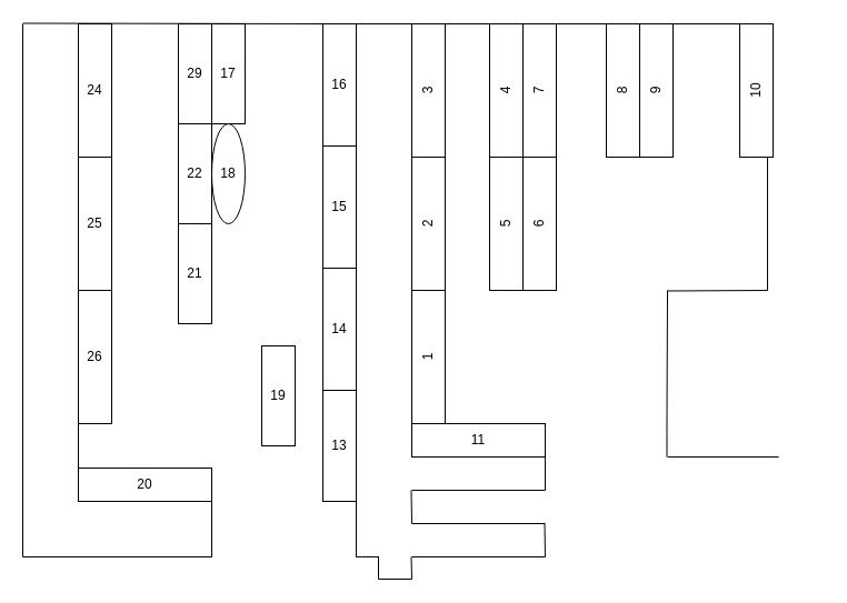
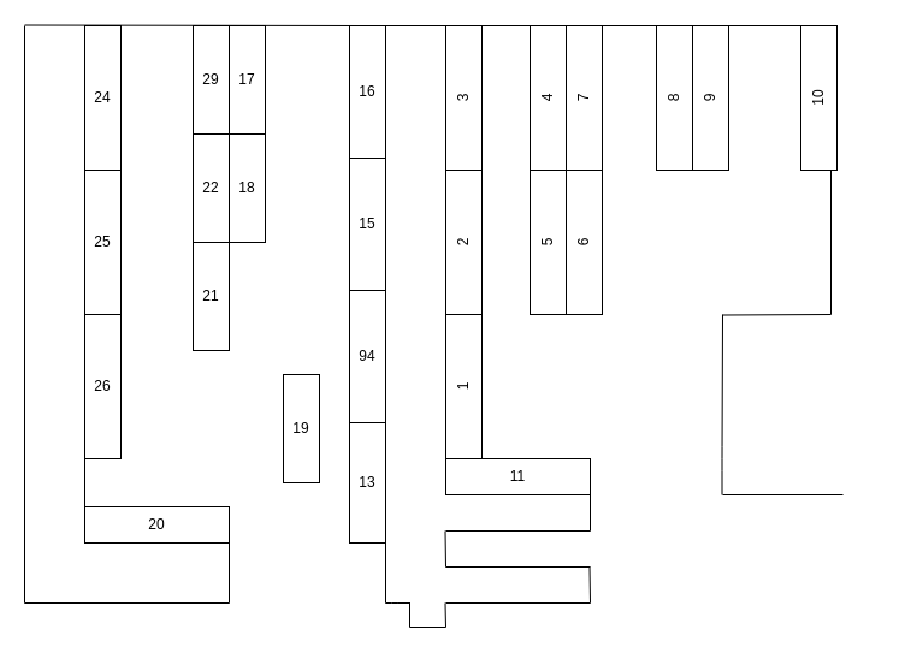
  <mxCell id="0" />
  <mxCell id="1" parent="0" />
  <mxCell id="2" value="11" style="rounded=0;whiteSpace=wrap;html=1;" vertex="1" parent="1"><mxGeometry x="370" y="381" width="120" height="30" as="geometry" /></mxCell>
  <mxCell id="3" value="1" style="rounded=0;whiteSpace=wrap;html=1;rotation=-90;" vertex="1" parent="1"><mxGeometry x="325" y="306" width="120" height="30" as="geometry" /></mxCell>
  <mxCell id="4" value="2" style="rounded=0;whiteSpace=wrap;html=1;rotation=-90;" vertex="1" parent="1"><mxGeometry x="325" y="186" width="120" height="30" as="geometry" /></mxCell>
  <mxCell id="5" value="3" style="rounded=0;whiteSpace=wrap;html=1;rotation=-90;" vertex="1" parent="1"><mxGeometry x="325" y="66" width="120" height="30" as="geometry" /></mxCell>
  <mxCell id="6" value="6" style="rounded=0;whiteSpace=wrap;html=1;rotation=-90;" vertex="1" parent="1"><mxGeometry x="425" y="186" width="120" height="30" as="geometry" /></mxCell>
  <mxCell id="7" value="5" style="rounded=0;whiteSpace=wrap;html=1;rotation=-90;" vertex="1" parent="1"><mxGeometry x="395" y="186" width="120" height="30" as="geometry" /></mxCell>
  <mxCell id="8" value="7" style="rounded=0;whiteSpace=wrap;html=1;rotation=-90;" vertex="1" parent="1"><mxGeometry x="425" y="66" width="120" height="30" as="geometry" /></mxCell>
  <mxCell id="9" value="4" style="rounded=0;whiteSpace=wrap;html=1;rotation=-90;" vertex="1" parent="1"><mxGeometry x="395" y="66" width="120" height="30" as="geometry" /></mxCell>
  <mxCell id="10" value="8" style="rounded=0;whiteSpace=wrap;html=1;rotation=-90;" vertex="1" parent="1"><mxGeometry x="500" y="66" width="120" height="30" as="geometry" /></mxCell>
  <mxCell id="11" value="9" style="rounded=0;whiteSpace=wrap;html=1;rotation=-90;" vertex="1" parent="1"><mxGeometry x="530" y="66" width="120" height="30" as="geometry" /></mxCell>
  <mxCell id="12" value="" style="endArrow=none;html=1;" edge="1" parent="1"><mxGeometry width="50" height="50" relative="1" as="geometry"><mxPoint x="600" y="411" as="sourcePoint" /><mxPoint x="700" y="411" as="targetPoint" /></mxGeometry></mxCell>
  <mxCell id="13" value="" style="endArrow=none;html=1;" edge="1" parent="1"><mxGeometry width="50" height="50" relative="1" as="geometry"><mxPoint x="599.5" y="411" as="sourcePoint" /><mxPoint x="600" y="261" as="targetPoint" /><Array as="points"><mxPoint x="599.5" y="381" /></Array></mxGeometry></mxCell>
  <mxCell id="14" value="" style="endArrow=none;html=1;" edge="1" parent="1"><mxGeometry width="50" height="50" relative="1" as="geometry"><mxPoint x="600" y="261.5" as="sourcePoint" /><mxPoint x="690" y="261" as="targetPoint" /></mxGeometry></mxCell>
  <mxCell id="15" value="" style="endArrow=none;html=1;targetPerimeterSpacing=0;" edge="1" parent="1"><mxGeometry width="50" height="50" relative="1" as="geometry"><mxPoint x="690" y="261" as="sourcePoint" /><mxPoint x="690" y="141" as="targetPoint" /></mxGeometry></mxCell>
  <mxCell id="16" value="10" style="rounded=0;whiteSpace=wrap;html=1;rotation=-90;" vertex="1" parent="1"><mxGeometry x="620" y="66" width="120" height="30" as="geometry" /></mxCell>
  <mxCell id="17" value="" style="endArrow=none;html=1;" edge="1" parent="1"><mxGeometry width="50" height="50" relative="1" as="geometry"><mxPoint x="395" y="21" as="sourcePoint" /><mxPoint x="670" y="21" as="targetPoint" /></mxGeometry></mxCell>
  <mxCell id="18" value="" style="endArrow=none;html=1;" edge="1" parent="1"><mxGeometry width="50" height="50" relative="1" as="geometry"><mxPoint x="490" y="441" as="sourcePoint" /><mxPoint x="490" y="411" as="targetPoint" /></mxGeometry></mxCell>
  <mxCell id="19" value="" style="endArrow=none;html=1;" edge="1" parent="1"><mxGeometry width="50" height="50" relative="1" as="geometry"><mxPoint x="370" y="441" as="sourcePoint" /><mxPoint x="490" y="441" as="targetPoint" /></mxGeometry></mxCell>
  <mxCell id="20" value="" style="endArrow=none;html=1;" edge="1" parent="1"><mxGeometry width="50" height="50" relative="1" as="geometry"><mxPoint x="370" y="471" as="sourcePoint" /><mxPoint x="369.5" y="441" as="targetPoint" /></mxGeometry></mxCell>
  <mxCell id="21" value="" style="endArrow=none;html=1;" edge="1" parent="1"><mxGeometry width="50" height="50" relative="1" as="geometry"><mxPoint x="370" y="471" as="sourcePoint" /><mxPoint x="490" y="471" as="targetPoint" /><Array as="points" /></mxGeometry></mxCell>
  <mxCell id="22" value="" style="endArrow=none;html=1;" edge="1" parent="1"><mxGeometry width="50" height="50" relative="1" as="geometry"><mxPoint x="490" y="501" as="sourcePoint" /><mxPoint x="489.5" y="471" as="targetPoint" /></mxGeometry></mxCell>
  <mxCell id="23" value="" style="endArrow=none;html=1;" edge="1" parent="1"><mxGeometry width="50" height="50" relative="1" as="geometry"><mxPoint x="370" y="501" as="sourcePoint" /><mxPoint x="490" y="501" as="targetPoint" /><Array as="points" /></mxGeometry></mxCell>
  <mxCell id="24" value="" style="endArrow=none;html=1;" edge="1" parent="1"><mxGeometry width="50" height="50" relative="1" as="geometry"><mxPoint x="370" y="521" as="sourcePoint" /><mxPoint x="369.5" y="501" as="targetPoint" /></mxGeometry></mxCell>
  <mxCell id="25" value="" style="endArrow=none;html=1;" edge="1" parent="1"><mxGeometry width="50" height="50" relative="1" as="geometry"><mxPoint x="340" y="521" as="sourcePoint" /><mxPoint x="370" y="521" as="targetPoint" /></mxGeometry></mxCell>
  <mxCell id="26" value="" style="endArrow=none;html=1;" edge="1" parent="1"><mxGeometry width="50" height="50" relative="1" as="geometry"><mxPoint x="340" y="521" as="sourcePoint" /><mxPoint x="340" y="501" as="targetPoint" /></mxGeometry></mxCell>
  <mxCell id="27" value="" style="endArrow=none;html=1;" edge="1" parent="1"><mxGeometry width="50" height="50" relative="1" as="geometry"><mxPoint x="340.5" y="501" as="sourcePoint" /><mxPoint x="320" y="501" as="targetPoint" /><Array as="points"><mxPoint x="330.5" y="501" /></Array></mxGeometry></mxCell>
  <mxCell id="28" value="" style="endArrow=none;html=1;exitX=1;exitY=0.25;exitDx=0;exitDy=0;" edge="1" parent="1" source="5"><mxGeometry width="50" height="50" relative="1" as="geometry"><mxPoint x="360" y="21" as="sourcePoint" /><mxPoint x="320" y="21" as="targetPoint" /><Array as="points"><mxPoint x="340.5" y="21" /></Array></mxGeometry></mxCell>
  <mxCell id="29" value="13" style="rounded=0;whiteSpace=wrap;html=1;" vertex="1" parent="1"><mxGeometry x="290" y="351" width="30" height="100" as="geometry" /></mxCell>
  <mxCell id="30" value="15" style="rounded=0;whiteSpace=wrap;html=1;" vertex="1" parent="1"><mxGeometry x="290" y="131" width="30" height="110" as="geometry" /></mxCell>
  <mxCell id="31" value="16" style="rounded=0;whiteSpace=wrap;html=1;" vertex="1" parent="1"><mxGeometry x="290" y="21" width="30" height="110" as="geometry" /></mxCell>
- <mxCell id="32" value="14" style="rounded=0;whiteSpace=wrap;html=1;" vertex="1" parent="1"><mxGeometry x="290" y="241" width="30" height="110" as="geometry" /></mxCell>
+ <mxCell id="32" value="94" style="rounded=0;whiteSpace=wrap;html=1;" vertex="1" parent="1"><mxGeometry x="290" y="241" width="30" height="110" as="geometry" /></mxCell>
  <mxCell id="33" value="" style="endArrow=none;html=1;" edge="1" parent="1"><mxGeometry width="50" height="50" relative="1" as="geometry"><mxPoint x="320" y="501" as="sourcePoint" /><mxPoint x="320" y="441" as="targetPoint" /></mxGeometry></mxCell>
  <mxCell id="34" value="17" style="rounded=0;whiteSpace=wrap;html=1;" vertex="1" parent="1"><mxGeometry x="190" y="21" width="30" height="90" as="geometry" /></mxCell>
- <mxCell id="35" value="18" style="ellipse;whiteSpace=wrap;html=1;" vertex="1" parent="1"><mxGeometry x="190" y="111" width="30" height="90" as="geometry" /></mxCell>
+ <mxCell id="35" value="18" style="rounded=0;whiteSpace=wrap;html=1;" vertex="1" parent="1"><mxGeometry x="190" y="111" width="30" height="90" as="geometry" /></mxCell>
  <mxCell id="36" value="19" style="rounded=0;whiteSpace=wrap;html=1;" vertex="1" parent="1"><mxGeometry x="235" y="311" width="30" height="90" as="geometry" /></mxCell>
  <mxCell id="37" value="21" style="rounded=0;whiteSpace=wrap;html=1;" vertex="1" parent="1"><mxGeometry x="160" y="201" width="30" height="90" as="geometry" /></mxCell>
  <mxCell id="38" value="22" style="rounded=0;whiteSpace=wrap;html=1;" vertex="1" parent="1"><mxGeometry x="160" y="111" width="30" height="90" as="geometry" /></mxCell>
  <mxCell id="39" value="29" style="rounded=0;whiteSpace=wrap;html=1;" vertex="1" parent="1"><mxGeometry x="160" y="21" width="30" height="90" as="geometry" /></mxCell>
  <mxCell id="40" value="25" style="rounded=0;whiteSpace=wrap;html=1;" vertex="1" parent="1"><mxGeometry x="70" y="141" width="30" height="120" as="geometry" /></mxCell>
  <mxCell id="41" value="26" style="rounded=0;whiteSpace=wrap;html=1;" vertex="1" parent="1"><mxGeometry x="70" y="261" width="30" height="120" as="geometry" /></mxCell>
  <mxCell id="42" value="24" style="rounded=0;whiteSpace=wrap;html=1;" vertex="1" parent="1"><mxGeometry x="70" y="21" width="30" height="120" as="geometry" /></mxCell>
  <mxCell id="43" value="20" style="rounded=0;whiteSpace=wrap;html=1;" vertex="1" parent="1"><mxGeometry x="70" y="421" width="120" height="30" as="geometry" /></mxCell>
  <mxCell id="44" value="" style="endArrow=none;html=1;" edge="1" parent="1"><mxGeometry width="50" height="50" relative="1" as="geometry"><mxPoint x="190" y="501" as="sourcePoint" /><mxPoint x="190" y="451" as="targetPoint" /><Array as="points" /></mxGeometry></mxCell>
  <mxCell id="45" value="" style="endArrow=none;html=1;" edge="1" parent="1"><mxGeometry width="50" height="50" relative="1" as="geometry"><mxPoint x="20" y="501" as="sourcePoint" /><mxPoint x="190" y="501" as="targetPoint" /></mxGeometry></mxCell>
  <mxCell id="46" value="" style="endArrow=none;html=1;" edge="1" parent="1"><mxGeometry width="50" height="50" relative="1" as="geometry"><mxPoint x="20" y="501" as="sourcePoint" /><mxPoint x="20" y="21" as="targetPoint" /></mxGeometry></mxCell>
  <mxCell id="47" value="" style="endArrow=none;html=1;entryX=0.25;entryY=0;entryDx=0;entryDy=0;" edge="1" parent="1" target="31"><mxGeometry width="50" height="50" relative="1" as="geometry"><mxPoint x="20" y="20.5" as="sourcePoint" /><mxPoint x="70" y="20.5" as="targetPoint" /></mxGeometry></mxCell>
  <mxCell id="48" value="" style="endArrow=none;html=1;" edge="1" parent="1"><mxGeometry width="50" height="50" relative="1" as="geometry"><mxPoint x="70" y="421" as="sourcePoint" /><mxPoint x="70" y="381" as="targetPoint" /></mxGeometry></mxCell>
